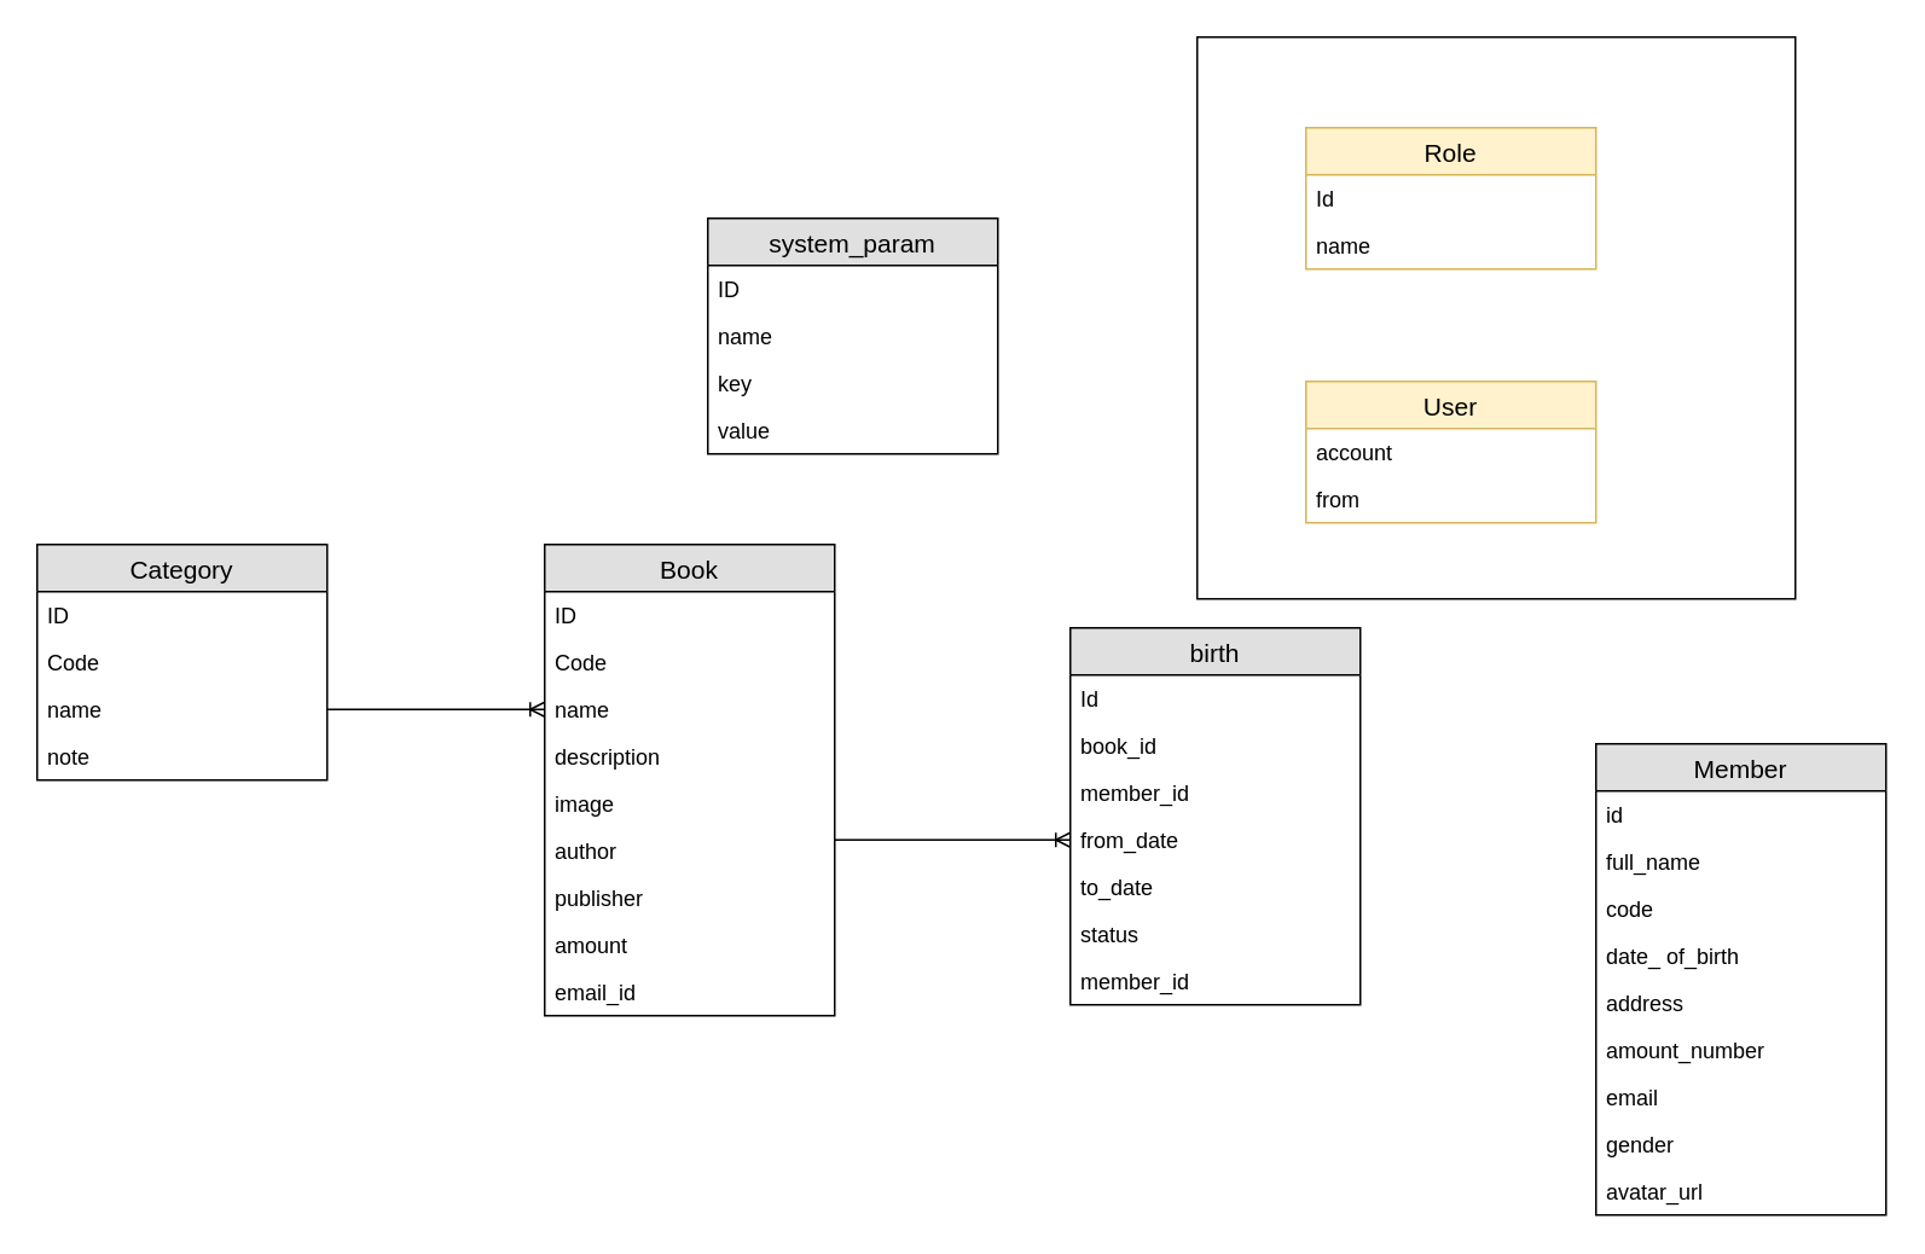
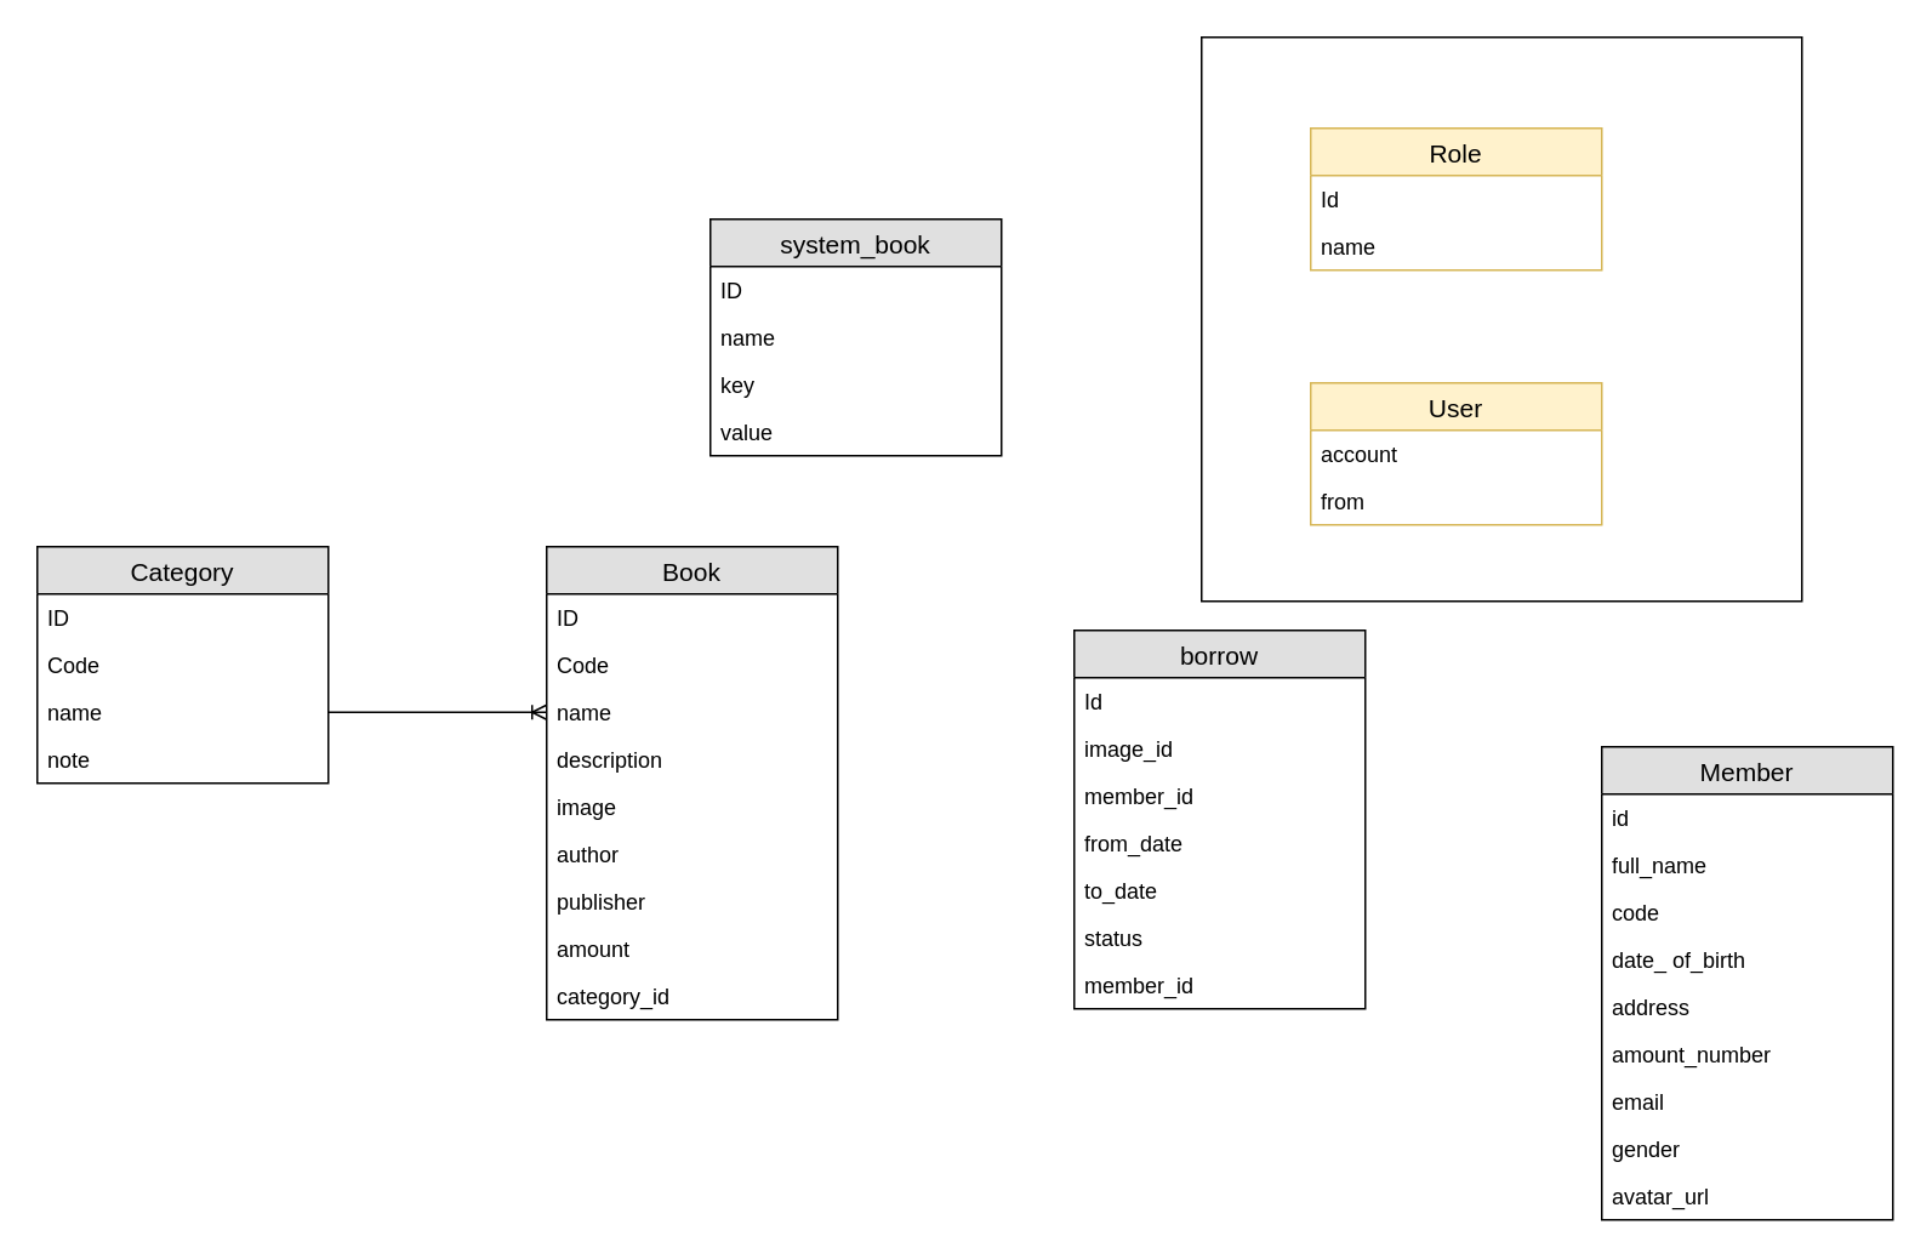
  <mxCell id="0" />
  <mxCell id="1" parent="0" />
- <mxCell id="2" style="edgeStyle=orthogonalEdgeStyle;rounded=0;orthogonalLoop=1;jettySize=auto;html=1;endArrow=ERoneToMany;endFill=0;" edge="1" parent="1" source="14" target="45"><mxGeometry relative="1" as="geometry"><Array as="points"><mxPoint x="380" y="463" /></Array></mxGeometry></mxCell>
  <mxCell id="3" value="" style="rounded=0;whiteSpace=wrap;html=1;" vertex="1" parent="1"><mxGeometry x="660" y="20" width="330" height="310" as="geometry" /></mxCell>
  <mxCell id="4" value="Category" style="swimlane;fontStyle=0;childLayout=stackLayout;horizontal=1;startSize=26;fillColor=#e0e0e0;horizontalStack=0;resizeParent=1;resizeParentMax=0;resizeLast=0;collapsible=1;marginBottom=0;swimlaneFillColor=#ffffff;align=center;fontSize=14;" parent="1" vertex="1"><mxGeometry x="20" y="300" width="160" height="130" as="geometry" /></mxCell>
  <mxCell id="5" value="ID" style="text;strokeColor=none;fillColor=none;spacingLeft=4;spacingRight=4;overflow=hidden;rotatable=0;points=[[0,0.5],[1,0.5]];portConstraint=eastwest;fontSize=12;" parent="4" vertex="1"><mxGeometry y="26" width="160" height="26" as="geometry" /></mxCell>
  <mxCell id="6" value="Code" style="text;strokeColor=none;fillColor=none;spacingLeft=4;spacingRight=4;overflow=hidden;rotatable=0;points=[[0,0.5],[1,0.5]];portConstraint=eastwest;fontSize=12;" parent="4" vertex="1"><mxGeometry y="52" width="160" height="26" as="geometry" /></mxCell>
  <mxCell id="7" value="name" style="text;strokeColor=none;fillColor=none;spacingLeft=4;spacingRight=4;overflow=hidden;rotatable=0;points=[[0,0.5],[1,0.5]];portConstraint=eastwest;fontSize=12;" parent="4" vertex="1"><mxGeometry y="78" width="160" height="26" as="geometry" /></mxCell>
  <mxCell id="8" value="note" style="text;strokeColor=none;fillColor=none;spacingLeft=4;spacingRight=4;overflow=hidden;rotatable=0;points=[[0,0.5],[1,0.5]];portConstraint=eastwest;fontSize=12;" parent="4" vertex="1"><mxGeometry y="104" width="160" height="26" as="geometry" /></mxCell>
  <mxCell id="9" value="Book" style="swimlane;fontStyle=0;childLayout=stackLayout;horizontal=1;startSize=26;fillColor=#e0e0e0;horizontalStack=0;resizeParent=1;resizeParentMax=0;resizeLast=0;collapsible=1;marginBottom=0;swimlaneFillColor=#ffffff;align=center;fontSize=14;" parent="1" vertex="1"><mxGeometry x="300" y="300" width="160" height="260" as="geometry" /></mxCell>
  <mxCell id="10" value="ID" style="text;strokeColor=none;fillColor=none;spacingLeft=4;spacingRight=4;overflow=hidden;rotatable=0;points=[[0,0.5],[1,0.5]];portConstraint=eastwest;fontSize=12;" parent="9" vertex="1"><mxGeometry y="26" width="160" height="26" as="geometry" /></mxCell>
  <mxCell id="11" value="Code" style="text;strokeColor=none;fillColor=none;spacingLeft=4;spacingRight=4;overflow=hidden;rotatable=0;points=[[0,0.5],[1,0.5]];portConstraint=eastwest;fontSize=12;" parent="9" vertex="1"><mxGeometry y="52" width="160" height="26" as="geometry" /></mxCell>
  <mxCell id="12" value="name" style="text;strokeColor=none;fillColor=none;spacingLeft=4;spacingRight=4;overflow=hidden;rotatable=0;points=[[0,0.5],[1,0.5]];portConstraint=eastwest;fontSize=12;" parent="9" vertex="1"><mxGeometry y="78" width="160" height="26" as="geometry" /></mxCell>
  <mxCell id="13" value="description" style="text;strokeColor=none;fillColor=none;spacingLeft=4;spacingRight=4;overflow=hidden;rotatable=0;points=[[0,0.5],[1,0.5]];portConstraint=eastwest;fontSize=12;" parent="9" vertex="1"><mxGeometry y="104" width="160" height="26" as="geometry" /></mxCell>
  <mxCell id="14" value="image" style="text;strokeColor=none;fillColor=none;spacingLeft=4;spacingRight=4;overflow=hidden;rotatable=0;points=[[0,0.5],[1,0.5]];portConstraint=eastwest;fontSize=12;" parent="9" vertex="1"><mxGeometry y="130" width="160" height="26" as="geometry" /></mxCell>
  <mxCell id="15" value="author" style="text;strokeColor=none;fillColor=none;spacingLeft=4;spacingRight=4;overflow=hidden;rotatable=0;points=[[0,0.5],[1,0.5]];portConstraint=eastwest;fontSize=12;" parent="9" vertex="1"><mxGeometry y="156" width="160" height="26" as="geometry" /></mxCell>
  <mxCell id="16" value="publisher" style="text;strokeColor=none;fillColor=none;spacingLeft=4;spacingRight=4;overflow=hidden;rotatable=0;points=[[0,0.5],[1,0.5]];portConstraint=eastwest;fontSize=12;" parent="9" vertex="1"><mxGeometry y="182" width="160" height="26" as="geometry" /></mxCell>
  <mxCell id="17" value="amount" style="text;strokeColor=none;fillColor=none;spacingLeft=4;spacingRight=4;overflow=hidden;rotatable=0;points=[[0,0.5],[1,0.5]];portConstraint=eastwest;fontSize=12;" parent="9" vertex="1"><mxGeometry y="208" width="160" height="26" as="geometry" /></mxCell>
- <mxCell id="18" value="email_id" style="text;strokeColor=none;fillColor=none;spacingLeft=4;spacingRight=4;overflow=hidden;rotatable=0;points=[[0,0.5],[1,0.5]];portConstraint=eastwest;fontSize=12;" parent="9" vertex="1"><mxGeometry y="234" width="160" height="26" as="geometry" /></mxCell>
+ <mxCell id="18" value="category_id" style="text;strokeColor=none;fillColor=none;spacingLeft=4;spacingRight=4;overflow=hidden;rotatable=0;points=[[0,0.5],[1,0.5]];portConstraint=eastwest;fontSize=12;" parent="9" vertex="1"><mxGeometry y="234" width="160" height="26" as="geometry" /></mxCell>
  <mxCell id="19" value="" style="fontSize=12;html=1;endArrow=ERoneToMany;entryX=0;entryY=0.5;entryDx=0;entryDy=0;exitX=1;exitY=0.5;exitDx=0;exitDy=0;" parent="1" source="7" target="12" edge="1"><mxGeometry width="100" height="100" relative="1" as="geometry"><mxPoint x="20" y="680" as="sourcePoint" /><mxPoint x="120" y="580" as="targetPoint" /></mxGeometry></mxCell>
  <mxCell id="20" value="User" style="swimlane;fontStyle=0;childLayout=stackLayout;horizontal=1;startSize=26;fillColor=#fff2cc;horizontalStack=0;resizeParent=1;resizeParentMax=0;resizeLast=0;collapsible=1;marginBottom=0;swimlaneFillColor=#ffffff;align=center;fontSize=14;strokeColor=#d6b656;" parent="1" vertex="1"><mxGeometry x="720" y="210" width="160" height="78" as="geometry" /></mxCell>
  <mxCell id="21" value="account" style="text;strokeColor=none;fillColor=none;spacingLeft=4;spacingRight=4;overflow=hidden;rotatable=0;points=[[0,0.5],[1,0.5]];portConstraint=eastwest;fontSize=12;" parent="20" vertex="1"><mxGeometry y="26" width="160" height="26" as="geometry" /></mxCell>
  <mxCell id="22" value="from" style="text;strokeColor=none;fillColor=none;spacingLeft=4;spacingRight=4;overflow=hidden;rotatable=0;points=[[0,0.5],[1,0.5]];portConstraint=eastwest;fontSize=12;" parent="20" vertex="1"><mxGeometry y="52" width="160" height="26" as="geometry" /></mxCell>
  <mxCell id="23" value="Role" style="swimlane;fontStyle=0;childLayout=stackLayout;horizontal=1;startSize=26;fillColor=#fff2cc;horizontalStack=0;resizeParent=1;resizeParentMax=0;resizeLast=0;collapsible=1;marginBottom=0;swimlaneFillColor=#ffffff;align=center;fontSize=14;strokeColor=#d6b656;" parent="1" vertex="1"><mxGeometry x="720" y="70" width="160" height="78" as="geometry" /></mxCell>
  <mxCell id="24" value="Id" style="text;strokeColor=none;fillColor=none;spacingLeft=4;spacingRight=4;overflow=hidden;rotatable=0;points=[[0,0.5],[1,0.5]];portConstraint=eastwest;fontSize=12;" parent="23" vertex="1"><mxGeometry y="26" width="160" height="26" as="geometry" /></mxCell>
  <mxCell id="25" value="name" style="text;strokeColor=none;fillColor=none;spacingLeft=4;spacingRight=4;overflow=hidden;rotatable=0;points=[[0,0.5],[1,0.5]];portConstraint=eastwest;fontSize=12;" parent="23" vertex="1"><mxGeometry y="52" width="160" height="26" as="geometry" /></mxCell>
  <mxCell id="26" value="Member" style="swimlane;fontStyle=0;childLayout=stackLayout;horizontal=1;startSize=26;fillColor=#e0e0e0;horizontalStack=0;resizeParent=1;resizeParentMax=0;resizeLast=0;collapsible=1;marginBottom=0;swimlaneFillColor=#ffffff;align=center;fontSize=14;" parent="1" vertex="1"><mxGeometry x="880" y="410" width="160" height="260" as="geometry" /></mxCell>
  <mxCell id="27" value="id&#10;" style="text;strokeColor=none;fillColor=none;spacingLeft=4;spacingRight=4;overflow=hidden;rotatable=0;points=[[0,0.5],[1,0.5]];portConstraint=eastwest;fontSize=12;" parent="26" vertex="1"><mxGeometry y="26" width="160" height="26" as="geometry" /></mxCell>
  <mxCell id="28" value="full_name" style="text;strokeColor=none;fillColor=none;spacingLeft=4;spacingRight=4;overflow=hidden;rotatable=0;points=[[0,0.5],[1,0.5]];portConstraint=eastwest;fontSize=12;" parent="26" vertex="1"><mxGeometry y="52" width="160" height="26" as="geometry" /></mxCell>
  <mxCell id="29" value="code" style="text;strokeColor=none;fillColor=none;spacingLeft=4;spacingRight=4;overflow=hidden;rotatable=0;points=[[0,0.5],[1,0.5]];portConstraint=eastwest;fontSize=12;" parent="26" vertex="1"><mxGeometry y="78" width="160" height="26" as="geometry" /></mxCell>
  <mxCell id="30" value="date_ of_birth" style="text;strokeColor=none;fillColor=none;spacingLeft=4;spacingRight=4;overflow=hidden;rotatable=0;points=[[0,0.5],[1,0.5]];portConstraint=eastwest;fontSize=12;" vertex="1" parent="26"><mxGeometry y="104" width="160" height="26" as="geometry" /></mxCell>
  <mxCell id="31" value="address" style="text;strokeColor=none;fillColor=none;spacingLeft=4;spacingRight=4;overflow=hidden;rotatable=0;points=[[0,0.5],[1,0.5]];portConstraint=eastwest;fontSize=12;" vertex="1" parent="26"><mxGeometry y="130" width="160" height="26" as="geometry" /></mxCell>
  <mxCell id="32" value="amount_number" style="text;strokeColor=none;fillColor=none;spacingLeft=4;spacingRight=4;overflow=hidden;rotatable=0;points=[[0,0.5],[1,0.5]];portConstraint=eastwest;fontSize=12;" vertex="1" parent="26"><mxGeometry y="156" width="160" height="26" as="geometry" /></mxCell>
  <mxCell id="33" value="email" style="text;strokeColor=none;fillColor=none;spacingLeft=4;spacingRight=4;overflow=hidden;rotatable=0;points=[[0,0.5],[1,0.5]];portConstraint=eastwest;fontSize=12;" vertex="1" parent="26"><mxGeometry y="182" width="160" height="26" as="geometry" /></mxCell>
  <mxCell id="34" value="gender" style="text;strokeColor=none;fillColor=none;spacingLeft=4;spacingRight=4;overflow=hidden;rotatable=0;points=[[0,0.5],[1,0.5]];portConstraint=eastwest;fontSize=12;" vertex="1" parent="26"><mxGeometry y="208" width="160" height="26" as="geometry" /></mxCell>
  <mxCell id="35" value="avatar_url" style="text;strokeColor=none;fillColor=none;spacingLeft=4;spacingRight=4;overflow=hidden;rotatable=0;points=[[0,0.5],[1,0.5]];portConstraint=eastwest;fontSize=12;" vertex="1" parent="26"><mxGeometry y="234" width="160" height="26" as="geometry" /></mxCell>
- <mxCell id="36" value="system_param" style="swimlane;fontStyle=0;childLayout=stackLayout;horizontal=1;startSize=26;fillColor=#e0e0e0;horizontalStack=0;resizeParent=1;resizeParentMax=0;resizeLast=0;collapsible=1;marginBottom=0;swimlaneFillColor=#ffffff;align=center;fontSize=14;" parent="1" vertex="1"><mxGeometry x="390" y="120" width="160" height="130" as="geometry" /></mxCell>
+ <mxCell id="36" value="system_book" style="swimlane;fontStyle=0;childLayout=stackLayout;horizontal=1;startSize=26;fillColor=#e0e0e0;horizontalStack=0;resizeParent=1;resizeParentMax=0;resizeLast=0;collapsible=1;marginBottom=0;swimlaneFillColor=#ffffff;align=center;fontSize=14;" parent="1" vertex="1"><mxGeometry x="390" y="120" width="160" height="130" as="geometry" /></mxCell>
  <mxCell id="37" value="ID" style="text;strokeColor=none;fillColor=none;spacingLeft=4;spacingRight=4;overflow=hidden;rotatable=0;points=[[0,0.5],[1,0.5]];portConstraint=eastwest;fontSize=12;" parent="36" vertex="1"><mxGeometry y="26" width="160" height="26" as="geometry" /></mxCell>
  <mxCell id="38" value="name" style="text;strokeColor=none;fillColor=none;spacingLeft=4;spacingRight=4;overflow=hidden;rotatable=0;points=[[0,0.5],[1,0.5]];portConstraint=eastwest;fontSize=12;" parent="36" vertex="1"><mxGeometry y="52" width="160" height="26" as="geometry" /></mxCell>
  <mxCell id="39" value="key" style="text;strokeColor=none;fillColor=none;spacingLeft=4;spacingRight=4;overflow=hidden;rotatable=0;points=[[0,0.5],[1,0.5]];portConstraint=eastwest;fontSize=12;" parent="36" vertex="1"><mxGeometry y="78" width="160" height="26" as="geometry" /></mxCell>
  <mxCell id="40" value="value" style="text;strokeColor=none;fillColor=none;spacingLeft=4;spacingRight=4;overflow=hidden;rotatable=0;points=[[0,0.5],[1,0.5]];portConstraint=eastwest;fontSize=12;" parent="36" vertex="1"><mxGeometry y="104" width="160" height="26" as="geometry" /></mxCell>
- <mxCell id="41" value="birth" style="swimlane;fontStyle=0;childLayout=stackLayout;horizontal=1;startSize=26;fillColor=#e0e0e0;horizontalStack=0;resizeParent=1;resizeParentMax=0;resizeLast=0;collapsible=1;marginBottom=0;swimlaneFillColor=#ffffff;align=center;fontSize=14;" parent="1" vertex="1"><mxGeometry x="590" y="346" width="160" height="208" as="geometry" /></mxCell>
+ <mxCell id="41" value="borrow" style="swimlane;fontStyle=0;childLayout=stackLayout;horizontal=1;startSize=26;fillColor=#e0e0e0;horizontalStack=0;resizeParent=1;resizeParentMax=0;resizeLast=0;collapsible=1;marginBottom=0;swimlaneFillColor=#ffffff;align=center;fontSize=14;" parent="1" vertex="1"><mxGeometry x="590" y="346" width="160" height="208" as="geometry" /></mxCell>
  <mxCell id="42" value="Id" style="text;strokeColor=none;fillColor=none;spacingLeft=4;spacingRight=4;overflow=hidden;rotatable=0;points=[[0,0.5],[1,0.5]];portConstraint=eastwest;fontSize=12;" parent="41" vertex="1"><mxGeometry y="26" width="160" height="26" as="geometry" /></mxCell>
- <mxCell id="43" value="book_id" style="text;strokeColor=none;fillColor=none;spacingLeft=4;spacingRight=4;overflow=hidden;rotatable=0;points=[[0,0.5],[1,0.5]];portConstraint=eastwest;fontSize=12;" parent="41" vertex="1"><mxGeometry y="52" width="160" height="26" as="geometry" /></mxCell>
+ <mxCell id="43" value="image_id" style="text;strokeColor=none;fillColor=none;spacingLeft=4;spacingRight=4;overflow=hidden;rotatable=0;points=[[0,0.5],[1,0.5]];portConstraint=eastwest;fontSize=12;" parent="41" vertex="1"><mxGeometry y="52" width="160" height="26" as="geometry" /></mxCell>
  <mxCell id="44" value="member_id" style="text;strokeColor=none;fillColor=none;spacingLeft=4;spacingRight=4;overflow=hidden;rotatable=0;points=[[0,0.5],[1,0.5]];portConstraint=eastwest;fontSize=12;" parent="41" vertex="1"><mxGeometry y="78" width="160" height="26" as="geometry" /></mxCell>
  <mxCell id="45" value="from_date" style="text;strokeColor=none;fillColor=none;spacingLeft=4;spacingRight=4;overflow=hidden;rotatable=0;points=[[0,0.5],[1,0.5]];portConstraint=eastwest;fontSize=12;" parent="41" vertex="1"><mxGeometry y="104" width="160" height="26" as="geometry" /></mxCell>
  <mxCell id="46" value="to_date" style="text;strokeColor=none;fillColor=none;spacingLeft=4;spacingRight=4;overflow=hidden;rotatable=0;points=[[0,0.5],[1,0.5]];portConstraint=eastwest;fontSize=12;" parent="41" vertex="1"><mxGeometry y="130" width="160" height="26" as="geometry" /></mxCell>
  <mxCell id="47" value="status" style="text;strokeColor=none;fillColor=none;spacingLeft=4;spacingRight=4;overflow=hidden;rotatable=0;points=[[0,0.5],[1,0.5]];portConstraint=eastwest;fontSize=12;" parent="41" vertex="1"><mxGeometry y="156" width="160" height="26" as="geometry" /></mxCell>
  <mxCell id="48" value="member_id" style="text;strokeColor=none;fillColor=none;spacingLeft=4;spacingRight=4;overflow=hidden;rotatable=0;points=[[0,0.5],[1,0.5]];portConstraint=eastwest;fontSize=12;" parent="41" vertex="1"><mxGeometry y="182" width="160" height="26" as="geometry" /></mxCell>
